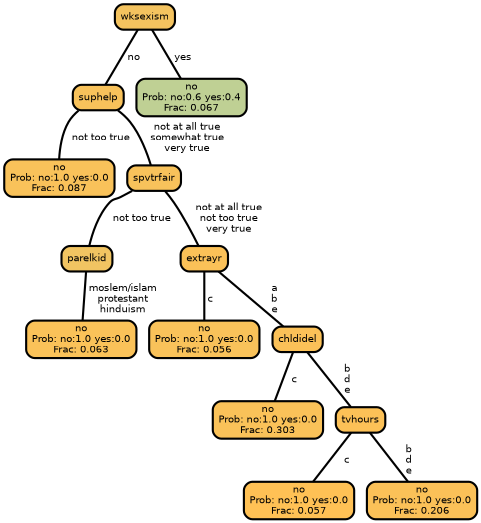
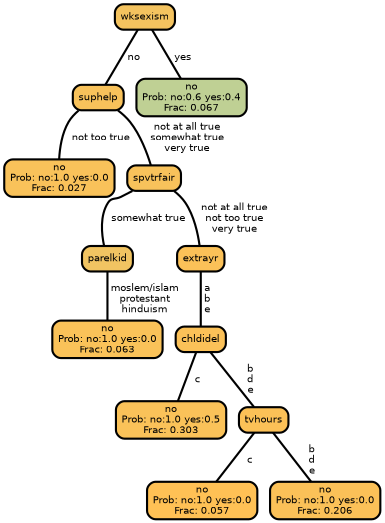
  graph {
    ranksep="0 equally"
    splines=straight
    node [color=black fillcolor="#fbc158" fontcolor=black fontname=helvetica penwidth=3 shape=box style="filled, rounded"]
    edge [color=black fontname=helvetica penwidth=3]
-   n1 [fillcolor="#f9c25a" label="no\nProb: no:1.0 yes:0.0\nFrac: 0.087"]
+   n1 [fillcolor="#f9c25a" label="no\nProb: no:1.0 yes:0.0\nFrac: 0.027"]
    n2 [fillcolor="#f8c25b" label=suphelp]
    n3 [fillcolor="#f8c25b" label=spvtrfair]
    n4 [fillcolor="#f1c462" label=parelkid]
    n5 [label=extrayr]
    n6 [fillcolor="#fac259" label="no\nProb: no:1.0 yes:0.0\nFrac: 0.063"]
-   n7 [fillcolor="#f9c25a" label="no\nProb: no:1.0 yes:0.0\nFrac: 0.056"]
    n8 [label=chldidel]
-   n9 [fillcolor="#fac259" label="no\nProb: no:1.0 yes:0.0\nFrac: 0.303"]
+   n9 [fillcolor="#fac259" label="no\nProb: no:1.0 yes:0.5\nFrac: 0.303"]
    n10 [fillcolor="#fcc157" label=tvhours]
    n11 [fillcolor="#ffc155" label="no\nProb: no:1.0 yes:0.0\nFrac: 0.057"]
    n12 [label="no\nProb: no:1.0 yes:0.0\nFrac: 0.206"]
    n13 [fillcolor="#f4c35f" label=wksexism]
    n14 [fillcolor="#bfd094" label="no\nProb: no:0.6 yes:0.4\nFrac: 0.067"]
    subgraph sub_1 {
      rank=same
    }
    n2 -- n1 [label=" not too true"]
    n2 -- n3 [label=" not at all true\n somewhat true\n very true"]
-   n3 -- n4 [label=" not too true"]
+   n3 -- n4 [label=" somewhat true"]
    n3 -- n5 [label=" not at all true\n not too true\n very true"]
    n4 -- n6 [label=" moslem/islam\n protestant\n hinduism"]
-   n5 -- n7 [label=" c"]
    n5 -- n8 [label=" a\n b\n e"]
    n8 -- n9 [label=" c"]
    n8 -- n10 [label=" b\n d\n e"]
    n10 -- n11 [label=" c"]
    n10 -- n12 [label=" b\n d\n e"]
    n13 -- n2 [label=" no"]
    n13 -- n14 [label=" yes"]
  }
